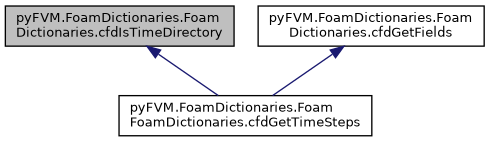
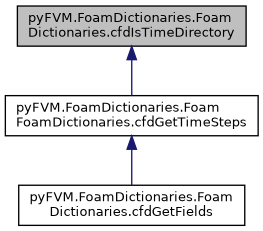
  digraph {
    rankdir=TB
    node [color=black fillcolor=white fontname=Helvetica fontsize=10 shape=record style=filled]
    edge [color=midnightblue dir=back fontname=Helvetica fontsize=10 labelfontname=Helvetica labelfontsize=10 style=solid]
    n1 [fillcolor=grey75 fontcolor=black height=0.2 label="pyFVM.FoamDictionaries.Foam\lDictionaries.cfdIsTimeDirectory" width=0.4]
    n2 [height=0.2 label="pyFVM.FoamDictionaries.Foam\lFoamDictionaries.cfdGetTimeSteps" width=0.4]
    n3 [height=0.2 label="pyFVM.FoamDictionaries.Foam\lDictionaries.cfdGetFields" width=0.4]
    n1 -> n2
-   n3 -> n2
+   n2 -> n3
  }
